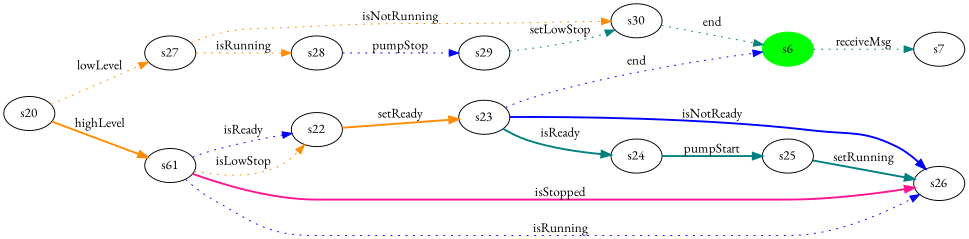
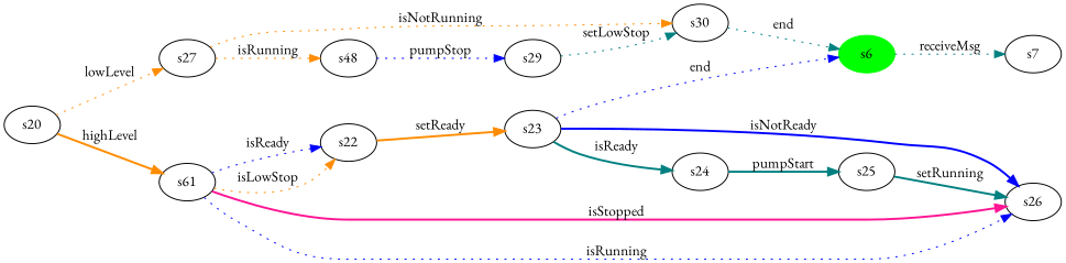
  digraph {
    fontname="EB Garamond"
    rankdir=LR
    node [fontname="EB Garamond"]
    edge [color=teal fontname="EB Garamond" style=dotted]
    n1 [color=green label=s6 style=filled]
    n2 [label=s7]
    n3 [label=s20]
    n4 [label=s27]
    n5 [label=s61]
    n6 [label=s30]
-   n7 [label=s28]
+   n7 [label=s48]
    n8 [label=s22]
    n9 [label=s26]
    n10 [label=s29]
    n11 [label=s23]
    n12 [label=s24]
    n13 [label=s25]
    n1 -> n2 [label=" receiveMsg "]
    n3 -> n4 [color=darkorange label=" lowLevel "]
    n3 -> n5 [color=darkorange label=" highLevel " style=bold]
    n4 -> n6 [color=darkorange label=" isNotRunning "]
    n4 -> n7 [color=darkorange label=" isRunning "]
    n5 -> n8 [color=blue label=" isReady "]
    n5 -> n8 [color=darkorange label=" isLowStop "]
    n5 -> n9 [color=deeppink label=" isStopped " style=bold]
    n5 -> n9 [color=blue label=" isRunning "]
    n6 -> n1 [label=" end "]
    n7 -> n10 [color=blue label=" pumpStop "]
    n8 -> n11 [color=darkorange label=" setReady " style=bold]
    n10 -> n6 [label=" setLowStop "]
    n11 -> n1 [color=blue label=" end "]
    n11 -> n9 [color=blue label=" isNotReady " style=bold]
    n11 -> n12 [label=" isReady " style=bold]
    n12 -> n13 [label=" pumpStart " style=bold]
    n13 -> n9 [label=" setRunning " style=bold]
  }
